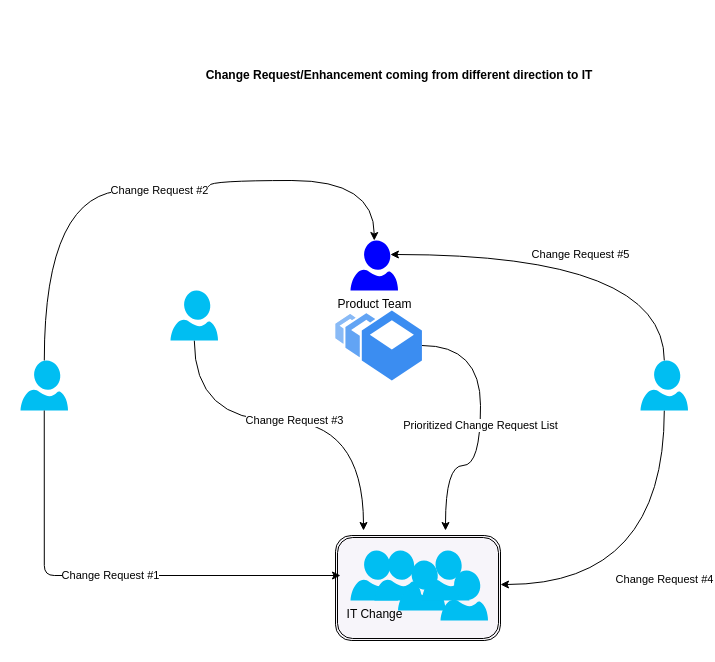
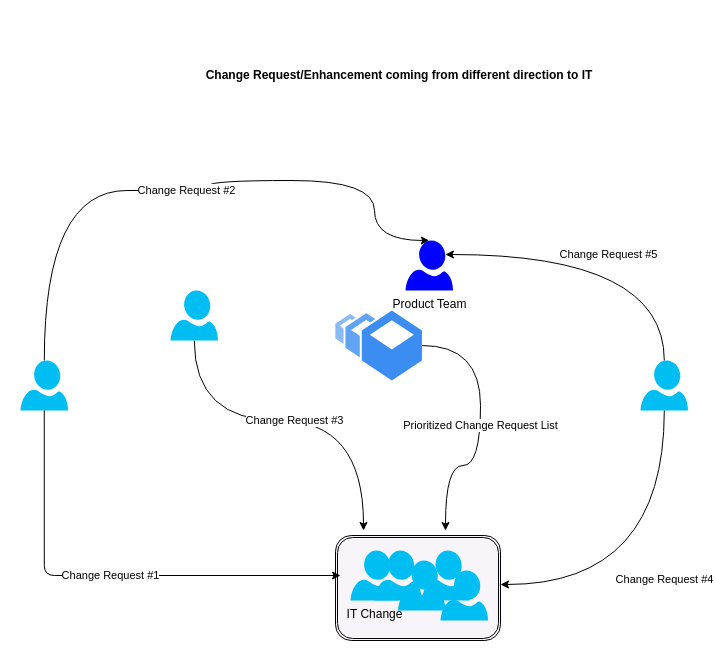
  <mxCell id="0" />
  <mxCell id="1" parent="0" />
  <mxCell id="2" value="" style="shape=ext;double=1;rounded=1;whiteSpace=wrap;html=1;strokeColor=#000000;fillColor=#F7F5FA;" vertex="1" parent="1"><mxGeometry x="335" y="535" width="165" height="105" as="geometry" /></mxCell>
  <mxCell id="3" value="Change Request #2" style="edgeStyle=orthogonalEdgeStyle;curved=1;rounded=0;orthogonalLoop=1;jettySize=auto;html=1;entryX=0.5;entryY=0;entryDx=0;entryDy=0;entryPerimeter=0;" edge="1" parent="1" source="4" target="10"><mxGeometry relative="1" as="geometry"><Array as="points"><mxPoint x="44" y="190" /><mxPoint x="209" y="190" /><mxPoint x="209" y="180" /><mxPoint x="374" y="180" /></Array></mxGeometry></mxCell>
  <mxCell id="4" value="" style="verticalLabelPosition=bottom;html=1;verticalAlign=top;align=center;strokeColor=none;fillColor=#00BEF2;shape=mxgraph.azure.user;" vertex="1" parent="1"><mxGeometry x="20" y="360" width="47.5" height="50" as="geometry" /></mxCell>
  <mxCell id="5" value="Change Request #4" style="edgeStyle=orthogonalEdgeStyle;rounded=0;orthogonalLoop=1;jettySize=auto;html=1;curved=1;" edge="1" parent="1" source="7"><mxGeometry relative="1" as="geometry"><mxPoint x="500" y="584" as="targetPoint" /><Array as="points"><mxPoint x="664" y="584" /></Array></mxGeometry></mxCell>
  <mxCell id="6" value="Change Request #5" style="edgeStyle=orthogonalEdgeStyle;curved=1;rounded=0;orthogonalLoop=1;jettySize=auto;html=1;entryX=0.84;entryY=0.28;entryDx=0;entryDy=0;entryPerimeter=0;" edge="1" parent="1" source="7" target="10"><mxGeometry relative="1" as="geometry"><Array as="points"><mxPoint x="664" y="254" /></Array></mxGeometry></mxCell>
  <mxCell id="7" value="" style="verticalLabelPosition=bottom;html=1;verticalAlign=top;align=center;strokeColor=none;fillColor=#00BEF2;shape=mxgraph.azure.user;" vertex="1" parent="1"><mxGeometry x="640" y="360" width="47.5" height="50" as="geometry" /></mxCell>
  <mxCell id="8" value="Change Request #3" style="edgeStyle=orthogonalEdgeStyle;curved=1;rounded=0;orthogonalLoop=1;jettySize=auto;html=1;" edge="1" parent="1" source="9"><mxGeometry relative="1" as="geometry"><mxPoint x="363" y="530" as="targetPoint" /><Array as="points"><mxPoint x="194" y="420" /><mxPoint x="363" y="420" /></Array></mxGeometry></mxCell>
  <mxCell id="9" value="" style="verticalLabelPosition=bottom;html=1;verticalAlign=top;align=center;strokeColor=none;fillColor=#00BEF2;shape=mxgraph.azure.user;" vertex="1" parent="1"><mxGeometry x="170" y="290" width="47.5" height="50" as="geometry" /></mxCell>
- <mxCell id="10" value="Product Team" style="verticalLabelPosition=bottom;html=1;verticalAlign=top;align=center;strokeColor=none;shape=mxgraph.azure.user;fillColor=#0000FF;" vertex="1" parent="1"><mxGeometry x="350" y="240" width="47.5" height="50" as="geometry" /></mxCell>
+ <mxCell id="10" value="Product Team" style="verticalLabelPosition=bottom;html=1;verticalAlign=top;align=center;strokeColor=none;shape=mxgraph.azure.user;fillColor=#0000FF;" vertex="1" parent="1"><mxGeometry x="405" y="240" width="47.5" height="50" as="geometry" /></mxCell>
  <mxCell id="11" value="Prioritized Change Request List" style="edgeStyle=orthogonalEdgeStyle;curved=1;rounded=0;orthogonalLoop=1;jettySize=auto;html=1;" edge="1" parent="1" source="12"><mxGeometry relative="1" as="geometry"><mxPoint x="445" y="530" as="targetPoint" /><Array as="points"><mxPoint x="480" y="345" /><mxPoint x="480" y="465" /><mxPoint x="445" y="465" /></Array></mxGeometry></mxCell>
  <mxCell id="12" value="" style="html=1;aspect=fixed;strokeColor=none;shadow=0;align=center;verticalAlign=top;fillColor=#3B8DF1;shape=mxgraph.gcp2.bucket_scale" vertex="1" parent="1"><mxGeometry x="335" y="310" width="86.42" height="70" as="geometry" /></mxCell>
  <mxCell id="13" value="IT Change" style="verticalLabelPosition=bottom;html=1;verticalAlign=top;align=center;fillColor=#00BEF2;shape=mxgraph.azure.user;strokeColor=none;" vertex="1" parent="1"><mxGeometry x="350" y="550" width="47.5" height="50" as="geometry" /></mxCell>
  <mxCell id="14" value="" style="verticalLabelPosition=bottom;html=1;verticalAlign=top;align=center;fillColor=#00BEF2;shape=mxgraph.azure.user;strokeColor=none;" vertex="1" parent="1"><mxGeometry x="373.92" y="550" width="47.5" height="50" as="geometry" /></mxCell>
  <mxCell id="15" value="" style="verticalLabelPosition=bottom;html=1;verticalAlign=top;align=center;fillColor=#00BEF2;shape=mxgraph.azure.user;strokeColor=none;" vertex="1" parent="1"><mxGeometry x="397.5" y="560" width="47.5" height="50" as="geometry" /></mxCell>
  <mxCell id="16" value="" style="verticalLabelPosition=bottom;html=1;verticalAlign=top;align=center;fillColor=#00BEF2;shape=mxgraph.azure.user;strokeColor=none;" vertex="1" parent="1"><mxGeometry x="421.42" y="550" width="47.5" height="50" as="geometry" /></mxCell>
  <mxCell id="17" value="" style="verticalLabelPosition=bottom;html=1;verticalAlign=top;align=center;fillColor=#00BEF2;shape=mxgraph.azure.user;strokeColor=none;" vertex="1" parent="1"><mxGeometry x="440" y="570" width="47.5" height="50" as="geometry" /></mxCell>
  <mxCell id="18" value="Change Request #1" style="edgeStyle=segmentEdgeStyle;endArrow=classic;html=1;exitX=0.5;exitY=1;exitDx=0;exitDy=0;exitPerimeter=0;" edge="1" parent="1" source="4"><mxGeometry width="50" height="50" relative="1" as="geometry"><mxPoint x="310" y="400" as="sourcePoint" /><mxPoint x="340" y="575" as="targetPoint" /><Array as="points"><mxPoint x="44" y="575" /></Array></mxGeometry></mxCell>
  <mxCell id="19" value="&lt;b&gt;Change Request/Enhancement coming from different direction to IT&lt;/b&gt;" style="text;html=1;strokeColor=none;fillColor=none;align=center;verticalAlign=middle;whiteSpace=wrap;rounded=0;" vertex="1" parent="1"><mxGeometry x="178" y="20" width="442" height="110" as="geometry" /></mxCell>
